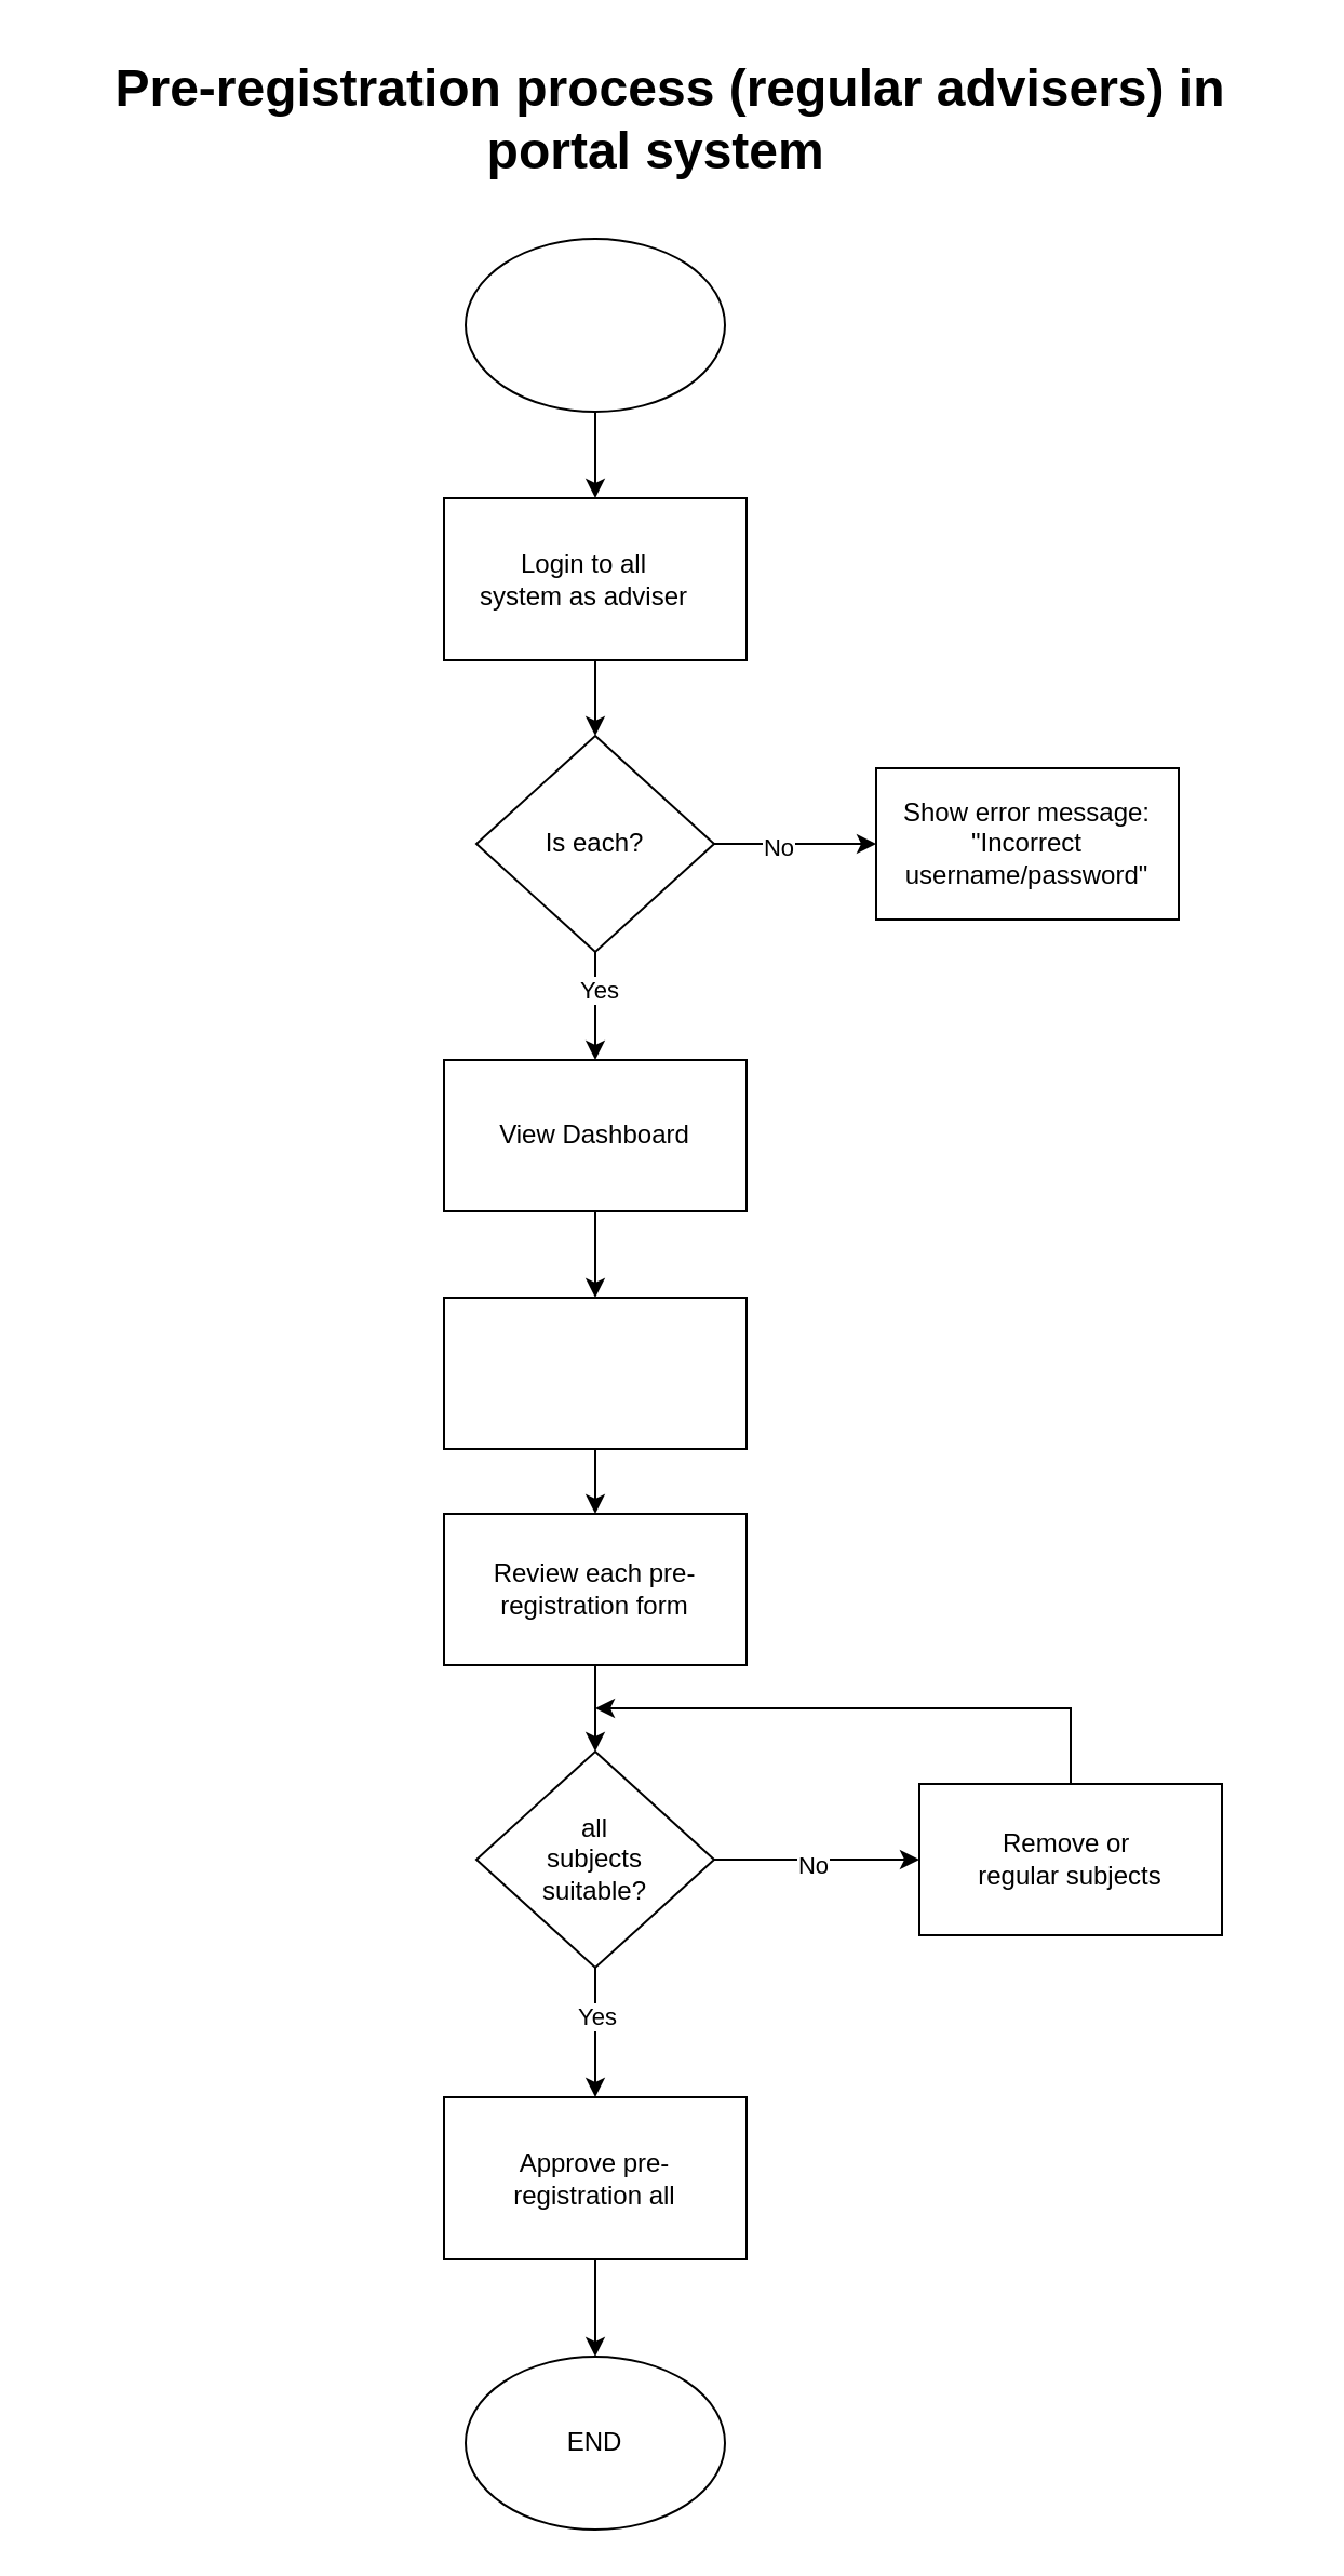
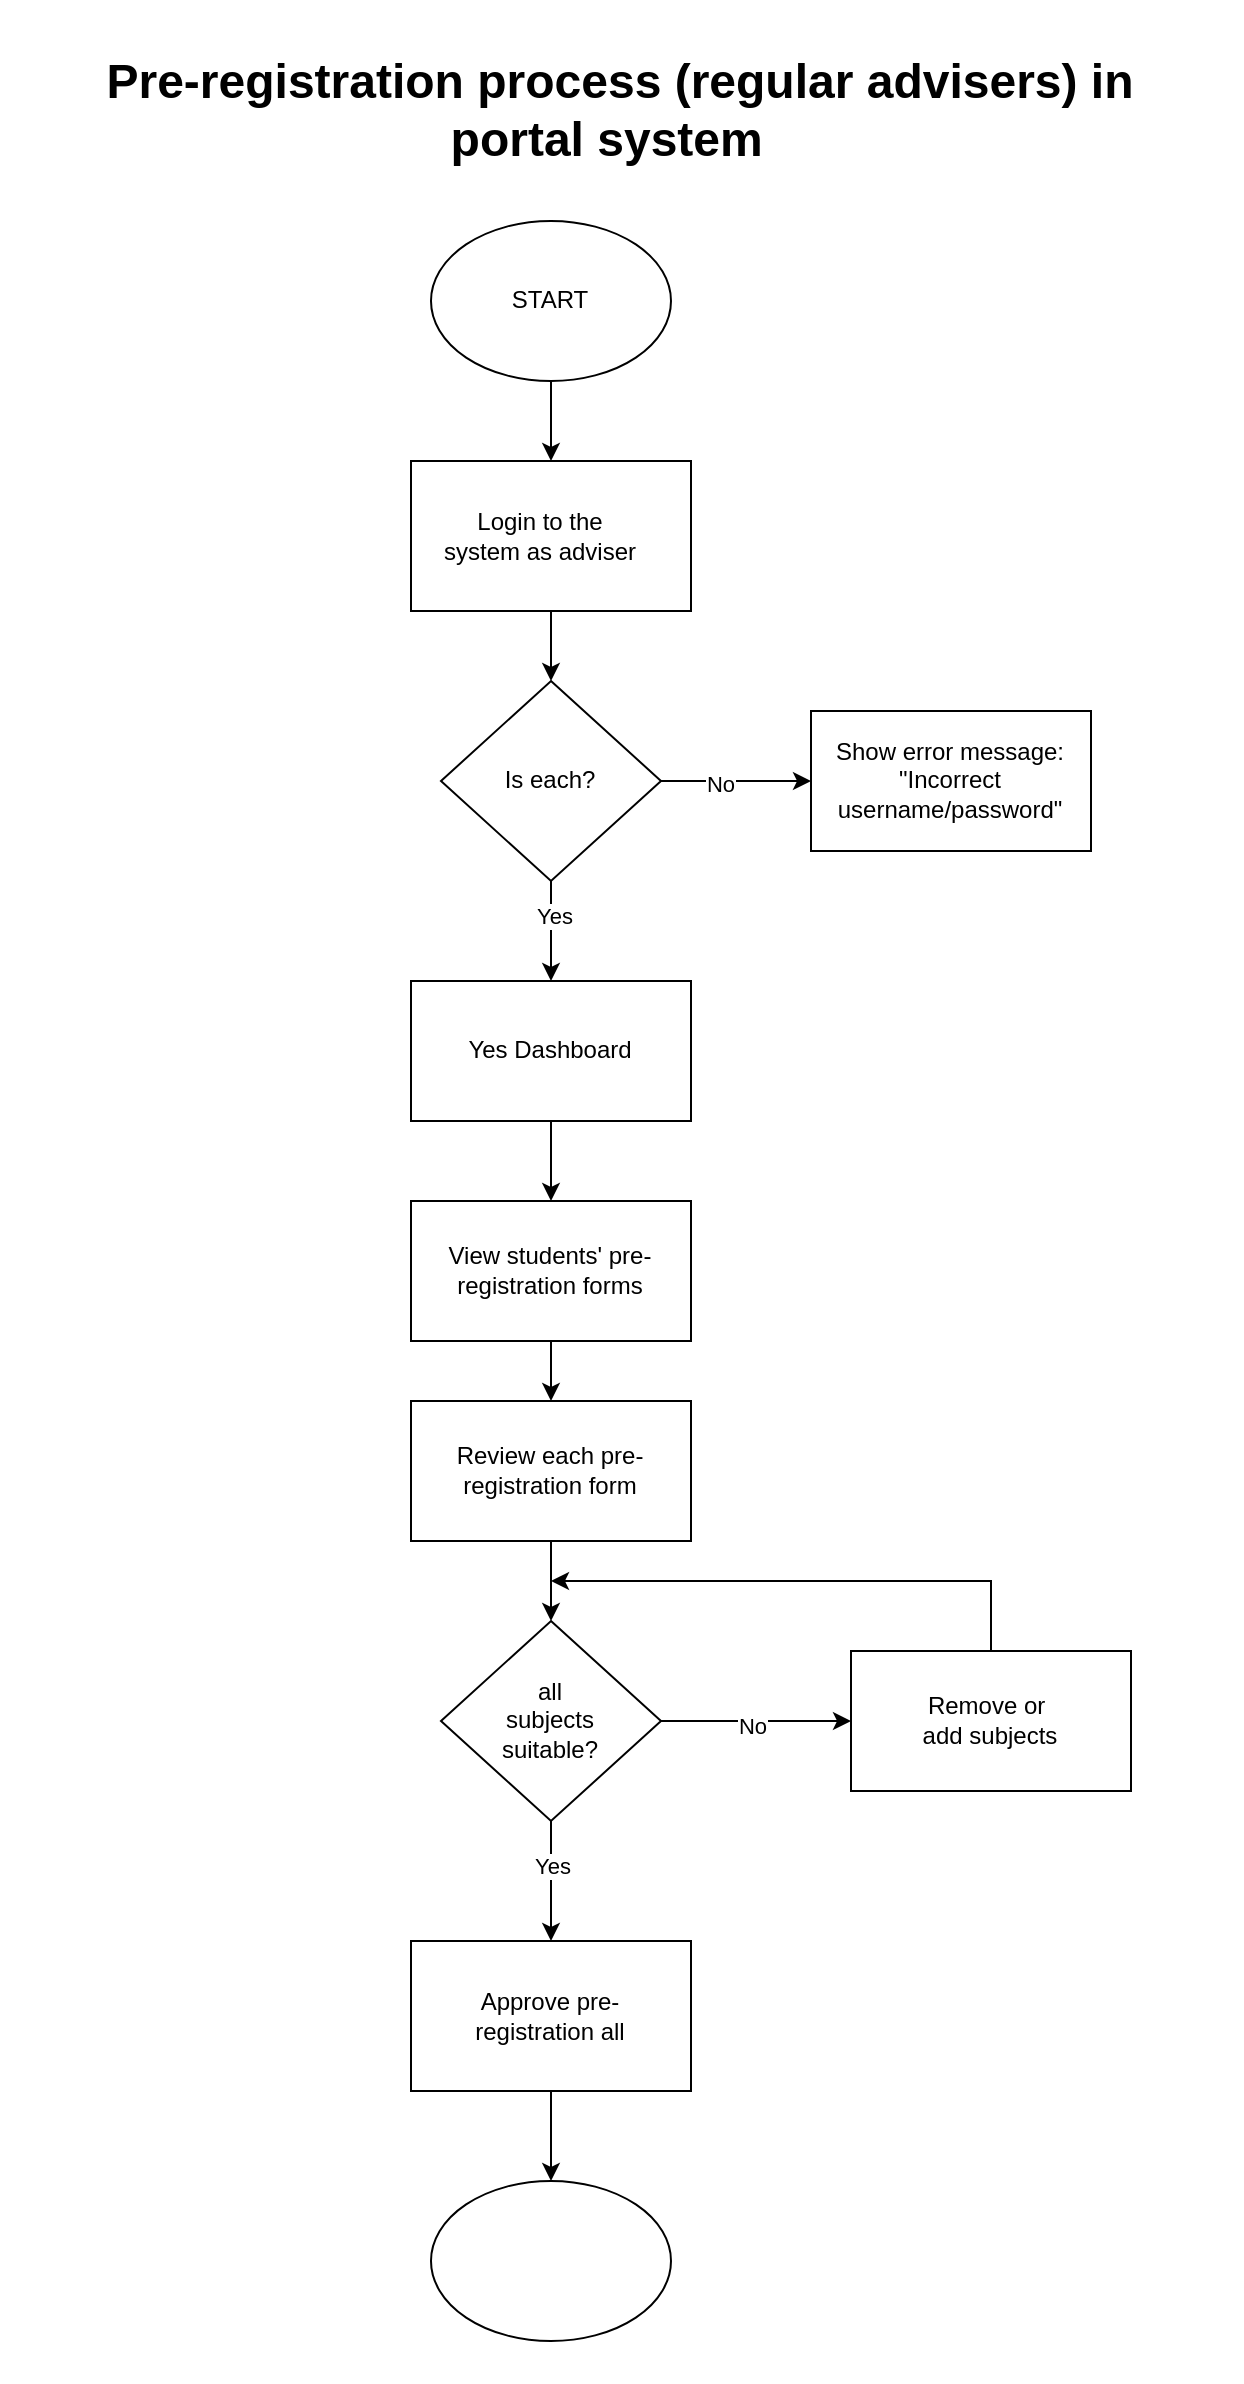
  <mxCell id="0" />
  <mxCell id="1" parent="0" />
  <mxCell id="2" value="&lt;h1 style=&quot;margin-top: 0px;&quot;&gt;Pre-registration process (regular advisers) in portal system&amp;nbsp;&amp;nbsp;&lt;/h1&gt;" style="text;html=1;whiteSpace=wrap;overflow=hidden;rounded=0;align=center;movable=0;resizable=0;rotatable=0;deletable=0;editable=0;locked=1;connectable=0;" parent="1" vertex="1"><mxGeometry x="20" y="20" width="580" height="70" as="geometry" /></mxCell>
  <mxCell id="3" style="edgeStyle=orthogonalEdgeStyle;rounded=0;orthogonalLoop=1;jettySize=auto;html=1;exitX=0.5;exitY=1;exitDx=0;exitDy=0;entryX=0.5;entryY=0;entryDx=0;entryDy=0;" parent="1" source="7" target="12" edge="1"><mxGeometry relative="1" as="geometry" /></mxCell>
  <mxCell id="4" value="Yes" style="edgeLabel;html=1;align=center;verticalAlign=middle;resizable=0;points=[];" parent="3" vertex="1" connectable="0"><mxGeometry x="-0.32" y="1" relative="1" as="geometry"><mxPoint as="offset" /></mxGeometry></mxCell>
  <mxCell id="5" style="edgeStyle=orthogonalEdgeStyle;rounded=0;orthogonalLoop=1;jettySize=auto;html=1;exitX=1;exitY=0.5;exitDx=0;exitDy=0;entryX=0;entryY=0.5;entryDx=0;entryDy=0;" parent="1" source="7" target="10" edge="1"><mxGeometry relative="1" as="geometry" /></mxCell>
  <mxCell id="6" value="No" style="edgeLabel;html=1;align=center;verticalAlign=middle;resizable=0;points=[];" parent="5" vertex="1" connectable="0"><mxGeometry x="-0.227" y="-1" relative="1" as="geometry"><mxPoint as="offset" /></mxGeometry></mxCell>
  <mxCell id="7" value="" style="rhombus;whiteSpace=wrap;html=1;" parent="1" vertex="1"><mxGeometry x="220" y="340" width="110" height="100" as="geometry" /></mxCell>
  <mxCell id="8" value="Is each?" style="text;html=1;align=center;verticalAlign=middle;whiteSpace=wrap;rounded=0;" parent="1" vertex="1"><mxGeometry x="245" y="375" width="60" height="30" as="geometry" /></mxCell>
  <mxCell id="9" value="" style="rounded=0;whiteSpace=wrap;html=1;" parent="1" vertex="1"><mxGeometry x="405" y="355" width="140" height="70" as="geometry" /></mxCell>
  <mxCell id="10" value="Show error message:&lt;div&gt;&quot;Incorrect username/password&quot;&lt;/div&gt;" style="text;html=1;align=center;verticalAlign=middle;whiteSpace=wrap;rounded=0;" parent="1" vertex="1"><mxGeometry x="405" y="370" width="140" height="40" as="geometry" /></mxCell>
  <mxCell id="11" style="edgeStyle=orthogonalEdgeStyle;rounded=0;orthogonalLoop=1;jettySize=auto;html=1;exitX=0.5;exitY=1;exitDx=0;exitDy=0;entryX=0.5;entryY=0;entryDx=0;entryDy=0;" parent="1" source="12" target="38" edge="1"><mxGeometry relative="1" as="geometry" /></mxCell>
  <mxCell id="12" value="" style="rounded=0;whiteSpace=wrap;html=1;" parent="1" vertex="1"><mxGeometry x="205" y="490" width="140" height="70" as="geometry" /></mxCell>
- <mxCell id="13" value="View Dashboard" style="text;html=1;align=center;verticalAlign=middle;whiteSpace=wrap;rounded=0;" parent="1" vertex="1"><mxGeometry x="205" y="505" width="140" height="40" as="geometry" /></mxCell>
+ <mxCell id="13" value="Yes Dashboard" style="text;html=1;align=center;verticalAlign=middle;whiteSpace=wrap;rounded=0;" parent="1" vertex="1"><mxGeometry x="205" y="505" width="140" height="40" as="geometry" /></mxCell>
  <mxCell id="14" style="edgeStyle=orthogonalEdgeStyle;rounded=0;orthogonalLoop=1;jettySize=auto;html=1;exitX=0.5;exitY=1;exitDx=0;exitDy=0;entryX=0.5;entryY=0;entryDx=0;entryDy=0;" parent="1" source="15" target="21" edge="1"><mxGeometry relative="1" as="geometry" /></mxCell>
  <mxCell id="15" value="" style="rounded=0;whiteSpace=wrap;html=1;" parent="1" vertex="1"><mxGeometry x="205" y="700" width="140" height="70" as="geometry" /></mxCell>
  <mxCell id="16" value="Review each pre-registration form" style="text;html=1;align=center;verticalAlign=middle;whiteSpace=wrap;rounded=0;" parent="1" vertex="1"><mxGeometry x="205" y="715" width="140" height="40" as="geometry" /></mxCell>
  <mxCell id="17" style="edgeStyle=orthogonalEdgeStyle;rounded=0;orthogonalLoop=1;jettySize=auto;html=1;exitX=1;exitY=0.5;exitDx=0;exitDy=0;entryX=0;entryY=0.5;entryDx=0;entryDy=0;" parent="1" source="21" edge="1"><mxGeometry relative="1" as="geometry"><mxPoint x="425" y="860" as="targetPoint" /></mxGeometry></mxCell>
  <mxCell id="18" value="No" style="edgeLabel;html=1;align=center;verticalAlign=middle;resizable=0;points=[];" parent="17" vertex="1" connectable="0"><mxGeometry x="-0.053" y="-2" relative="1" as="geometry"><mxPoint as="offset" /></mxGeometry></mxCell>
  <mxCell id="19" style="edgeStyle=orthogonalEdgeStyle;rounded=0;orthogonalLoop=1;jettySize=auto;html=1;exitX=0.5;exitY=1;exitDx=0;exitDy=0;entryX=0.5;entryY=0;entryDx=0;entryDy=0;" parent="1" source="21" target="33" edge="1"><mxGeometry relative="1" as="geometry" /></mxCell>
  <mxCell id="20" value="Yes" style="edgeLabel;html=1;align=center;verticalAlign=middle;resizable=0;points=[];" parent="19" vertex="1" connectable="0"><mxGeometry x="-0.267" relative="1" as="geometry"><mxPoint as="offset" /></mxGeometry></mxCell>
  <mxCell id="21" value="" style="rhombus;whiteSpace=wrap;html=1;" parent="1" vertex="1"><mxGeometry x="220" y="810" width="110" height="100" as="geometry" /></mxCell>
  <mxCell id="22" value="all subjects suitable?" style="text;html=1;align=center;verticalAlign=middle;whiteSpace=wrap;rounded=0;" parent="1" vertex="1"><mxGeometry x="245" y="845" width="60" height="30" as="geometry" /></mxCell>
  <mxCell id="23" style="edgeStyle=orthogonalEdgeStyle;rounded=0;orthogonalLoop=1;jettySize=auto;html=1;exitX=0.5;exitY=0;exitDx=0;exitDy=0;" parent="1" edge="1"><mxGeometry relative="1" as="geometry"><mxPoint x="275" y="790" as="targetPoint" /><Array as="points"><mxPoint x="495" y="810" /><mxPoint x="495" y="810" /></Array><mxPoint x="495" y="825" as="sourcePoint" /></mxGeometry></mxCell>
  <mxCell id="24" value="" style="rounded=0;whiteSpace=wrap;html=1;" parent="1" vertex="1"><mxGeometry x="425" y="825" width="140" height="70" as="geometry" /></mxCell>
- <mxCell id="25" value="Remove or&amp;nbsp;&lt;div&gt;regular subjects&lt;/div&gt;" style="text;html=1;align=center;verticalAlign=middle;whiteSpace=wrap;rounded=0;" parent="1" vertex="1"><mxGeometry x="425" y="840" width="140" height="40" as="geometry" /></mxCell>
+ <mxCell id="25" value="Remove or&amp;nbsp;&lt;div&gt;add subjects&lt;/div&gt;" style="text;html=1;align=center;verticalAlign=middle;whiteSpace=wrap;rounded=0;" parent="1" vertex="1"><mxGeometry x="425" y="840" width="140" height="40" as="geometry" /></mxCell>
  <mxCell id="26" style="edgeStyle=orthogonalEdgeStyle;rounded=0;orthogonalLoop=1;jettySize=auto;html=1;exitX=0.5;exitY=1;exitDx=0;exitDy=0;entryX=0.5;entryY=0;entryDx=0;entryDy=0;" parent="1" source="27" target="7" edge="1"><mxGeometry relative="1" as="geometry" /></mxCell>
  <mxCell id="27" value="" style="rounded=0;whiteSpace=wrap;html=1;" parent="1" vertex="1"><mxGeometry x="205" y="230" width="140" height="75" as="geometry" /></mxCell>
- <mxCell id="28" value="Login to all system as adviser" style="text;html=1;align=center;verticalAlign=middle;whiteSpace=wrap;rounded=0;" parent="1" vertex="1"><mxGeometry x="220" y="252.5" width="100" height="30" as="geometry" /></mxCell>
+ <mxCell id="28" value="Login to the system as adviser" style="text;html=1;align=center;verticalAlign=middle;whiteSpace=wrap;rounded=0;" parent="1" vertex="1"><mxGeometry x="220" y="252.5" width="100" height="30" as="geometry" /></mxCell>
  <mxCell id="29" style="edgeStyle=orthogonalEdgeStyle;rounded=0;orthogonalLoop=1;jettySize=auto;html=1;exitX=0.5;exitY=1;exitDx=0;exitDy=0;entryX=0.5;entryY=0;entryDx=0;entryDy=0;" parent="1" source="30" target="27" edge="1"><mxGeometry relative="1" as="geometry" /></mxCell>
  <mxCell id="30" value="" style="ellipse;whiteSpace=wrap;html=1;" parent="1" vertex="1"><mxGeometry x="215" y="110" width="120" height="80" as="geometry" /></mxCell>
+ <mxCell id="31" value="START" style="text;html=1;align=center;verticalAlign=middle;whiteSpace=wrap;rounded=0;" parent="1" vertex="1"><mxGeometry x="245" y="135" width="60" height="30" as="geometry" /></mxCell>
  <mxCell id="32" style="edgeStyle=orthogonalEdgeStyle;rounded=0;orthogonalLoop=1;jettySize=auto;html=1;exitX=0.5;exitY=1;exitDx=0;exitDy=0;entryX=0.5;entryY=0;entryDx=0;entryDy=0;" parent="1" source="33" target="35" edge="1"><mxGeometry relative="1" as="geometry" /></mxCell>
  <mxCell id="33" value="" style="rounded=0;whiteSpace=wrap;html=1;" parent="1" vertex="1"><mxGeometry x="205" y="970" width="140" height="75" as="geometry" /></mxCell>
  <mxCell id="34" value="Approve pre-registration all" style="text;html=1;align=center;verticalAlign=middle;whiteSpace=wrap;rounded=0;" parent="1" vertex="1"><mxGeometry x="225" y="992.5" width="100" height="30" as="geometry" /></mxCell>
  <mxCell id="35" value="" style="ellipse;whiteSpace=wrap;html=1;" parent="1" vertex="1"><mxGeometry x="215" y="1090" width="120" height="80" as="geometry" /></mxCell>
- <mxCell id="36" value="END" style="text;html=1;align=center;verticalAlign=middle;whiteSpace=wrap;rounded=0;" parent="1" vertex="1"><mxGeometry x="225" y="1115" width="100" height="30" as="geometry" /></mxCell>
  <mxCell id="37" style="edgeStyle=orthogonalEdgeStyle;rounded=0;orthogonalLoop=1;jettySize=auto;html=1;exitX=0.5;exitY=1;exitDx=0;exitDy=0;entryX=0.5;entryY=0;entryDx=0;entryDy=0;" parent="1" source="38" target="15" edge="1"><mxGeometry relative="1" as="geometry" /></mxCell>
  <mxCell id="38" value="" style="rounded=0;whiteSpace=wrap;html=1;" parent="1" vertex="1"><mxGeometry x="205" y="600" width="140" height="70" as="geometry" /></mxCell>
+ <mxCell id="39" value="View students' pre-registration forms" style="text;html=1;align=center;verticalAlign=middle;whiteSpace=wrap;rounded=0;" parent="1" vertex="1"><mxGeometry x="205" y="615" width="140" height="40" as="geometry" /></mxCell>
